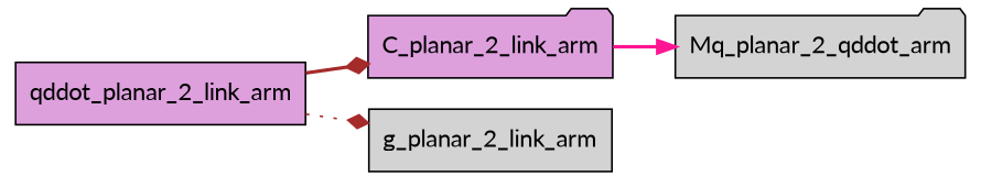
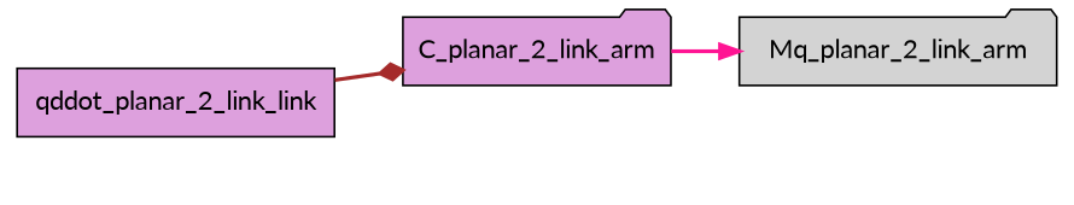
  digraph {
    fontname=Lato
    rankdir=LR
    node [fillcolor=plum fontname=Lato shape=folder style=filled]
    edge [arrowhead=diamond color=brown fontname=Lato style=bold]
    C_planar_2_link_arm
-   qddot_planar_2_link_arm [shape=box]
-   g_planar_2_link_arm [fillcolor=lightgrey shape=box]
-   Mq_planar_2_link_arm [fillcolor=lightgrey label=Mq_planar_2_qddot_arm]
+   qddot_planar_2_link_arm [shape=box label=qddot_planar_2_link_link]
+   Mq_planar_2_link_arm [fillcolor=lightgrey]
    C_planar_2_link_arm -> Mq_planar_2_link_arm [arrowhead=normal color=deeppink]
    qddot_planar_2_link_arm -> C_planar_2_link_arm
-   qddot_planar_2_link_arm -> g_planar_2_link_arm [style=dotted]
  }
